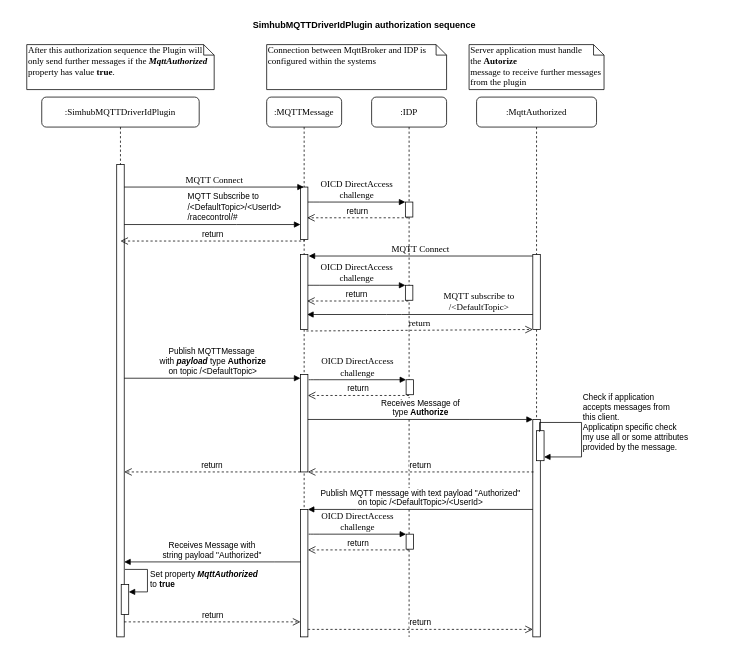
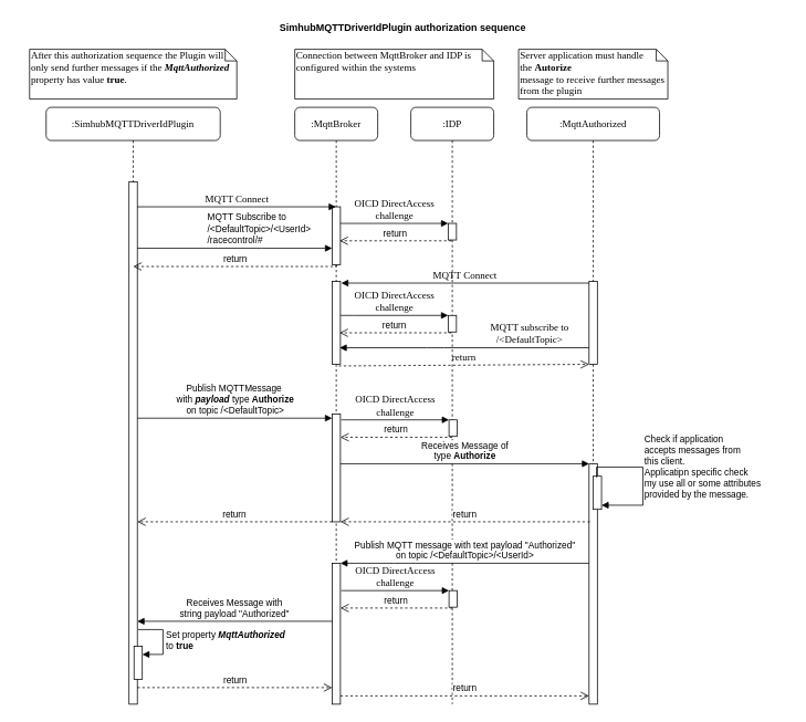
  <mxCell id="0" />
  <mxCell id="1" parent="0" />
- <mxCell id="2" value=":MQTTMessage" style="shape=umlLifeline;perimeter=lifelinePerimeter;whiteSpace=wrap;html=1;container=1;collapsible=0;recursiveResize=0;outlineConnect=0;rounded=1;shadow=0;comic=0;labelBackgroundColor=none;strokeWidth=1;fontFamily=Verdana;fontSize=12;align=center;" parent="1" vertex="1"><mxGeometry x="355" y="129" width="100" height="720" as="geometry" /></mxCell>
+ <mxCell id="2" value=":MqttBroker" style="shape=umlLifeline;perimeter=lifelinePerimeter;whiteSpace=wrap;html=1;container=1;collapsible=0;recursiveResize=0;outlineConnect=0;rounded=1;shadow=0;comic=0;labelBackgroundColor=none;strokeWidth=1;fontFamily=Verdana;fontSize=12;align=center;" parent="1" vertex="1"><mxGeometry x="355" y="129" width="100" height="720" as="geometry" /></mxCell>
  <mxCell id="3" value="" style="html=1;points=[];perimeter=orthogonalPerimeter;rounded=0;shadow=0;comic=0;labelBackgroundColor=none;strokeWidth=1;fontFamily=Verdana;fontSize=12;align=center;" parent="2" vertex="1"><mxGeometry x="45" y="120" width="10" height="70" as="geometry" /></mxCell>
  <mxCell id="4" value="" style="html=1;points=[];perimeter=orthogonalPerimeter;outlineConnect=0;targetShapes=umlLifeline;portConstraint=eastwest;newEdgeStyle={&quot;edgeStyle&quot;:&quot;elbowEdgeStyle&quot;,&quot;elbow&quot;:&quot;vertical&quot;,&quot;curved&quot;:0,&quot;rounded&quot;:0};" vertex="1" parent="2"><mxGeometry x="45" y="370" width="10" height="130" as="geometry" /></mxCell>
  <mxCell id="5" value="" style="html=1;points=[];perimeter=orthogonalPerimeter;rounded=0;shadow=0;comic=0;labelBackgroundColor=none;strokeWidth=1;fontFamily=Verdana;fontSize=12;align=center;" parent="2" vertex="1"><mxGeometry x="45" y="210" width="10" height="100" as="geometry" /></mxCell>
  <mxCell id="6" value="" style="html=1;points=[];perimeter=orthogonalPerimeter;outlineConnect=0;targetShapes=umlLifeline;portConstraint=eastwest;newEdgeStyle={&quot;edgeStyle&quot;:&quot;elbowEdgeStyle&quot;,&quot;elbow&quot;:&quot;vertical&quot;,&quot;curved&quot;:0,&quot;rounded&quot;:0};" vertex="1" parent="2"><mxGeometry x="45" y="550" width="10" height="170" as="geometry" /></mxCell>
  <mxCell id="7" value=":IDP" style="shape=umlLifeline;perimeter=lifelinePerimeter;whiteSpace=wrap;html=1;container=1;collapsible=0;recursiveResize=0;outlineConnect=0;rounded=1;shadow=0;comic=0;labelBackgroundColor=none;strokeWidth=1;fontFamily=Verdana;fontSize=12;align=center;" parent="1" vertex="1"><mxGeometry x="495" y="129" width="100" height="720" as="geometry" /></mxCell>
  <mxCell id="8" value=":MqttAuthorized" style="shape=umlLifeline;perimeter=lifelinePerimeter;whiteSpace=wrap;html=1;container=1;collapsible=0;recursiveResize=0;outlineConnect=0;rounded=1;shadow=0;comic=0;labelBackgroundColor=none;strokeWidth=1;fontFamily=Verdana;fontSize=12;align=center;" parent="1" vertex="1"><mxGeometry x="635" y="129" width="160" height="720" as="geometry" /></mxCell>
  <mxCell id="9" value="" style="html=1;points=[];perimeter=orthogonalPerimeter;outlineConnect=0;targetShapes=umlLifeline;portConstraint=eastwest;newEdgeStyle={&quot;edgeStyle&quot;:&quot;elbowEdgeStyle&quot;,&quot;elbow&quot;:&quot;vertical&quot;,&quot;curved&quot;:0,&quot;rounded&quot;:0};" vertex="1" parent="8"><mxGeometry x="75" y="210" width="10" height="100" as="geometry" /></mxCell>
  <mxCell id="10" value="" style="html=1;points=[];perimeter=orthogonalPerimeter;rounded=0;shadow=0;comic=0;labelBackgroundColor=none;strokeWidth=1;fontFamily=Verdana;fontSize=12;align=center;" parent="8" vertex="1"><mxGeometry x="75" y="430" width="10" height="290" as="geometry" /></mxCell>
  <mxCell id="11" value="" style="html=1;points=[];perimeter=orthogonalPerimeter;outlineConnect=0;targetShapes=umlLifeline;portConstraint=eastwest;newEdgeStyle={&quot;edgeStyle&quot;:&quot;elbowEdgeStyle&quot;,&quot;elbow&quot;:&quot;vertical&quot;,&quot;curved&quot;:0,&quot;rounded&quot;:0};" vertex="1" parent="8"><mxGeometry x="80" y="445" width="10" height="40" as="geometry" /></mxCell>
  <mxCell id="12" value="Check if application&lt;br&gt;accepts messages from &lt;br&gt;this client.&lt;br&gt;Applicatipn specific check&lt;br&gt;my use all or some attributes&lt;br&gt;provided by the message." style="html=1;align=left;spacingLeft=2;endArrow=block;rounded=0;edgeStyle=orthogonalEdgeStyle;curved=0;rounded=0;exitX=0.9;exitY=0.057;exitDx=0;exitDy=0;exitPerimeter=0;" edge="1" target="11" parent="8" source="10"><mxGeometry x="-0.184" relative="1" as="geometry"><mxPoint x="155" y="470" as="sourcePoint" /><Array as="points"><mxPoint x="140" y="434" /><mxPoint x="140" y="480" /></Array><mxPoint as="offset" /></mxGeometry></mxCell>
  <mxCell id="13" value=":SimhubMQTTDriverIdPlugin" style="shape=umlLifeline;perimeter=lifelinePerimeter;whiteSpace=wrap;html=1;container=1;collapsible=0;recursiveResize=0;outlineConnect=0;rounded=1;shadow=0;comic=0;labelBackgroundColor=none;strokeWidth=1;fontFamily=Verdana;fontSize=12;align=center;" parent="1" vertex="1"><mxGeometry x="55" y="129" width="210" height="720" as="geometry" /></mxCell>
  <mxCell id="14" value="" style="html=1;points=[];perimeter=orthogonalPerimeter;rounded=0;shadow=0;comic=0;labelBackgroundColor=none;strokeWidth=1;fontFamily=Verdana;fontSize=12;align=center;" parent="13" vertex="1"><mxGeometry x="100" y="90" width="10" height="630" as="geometry" /></mxCell>
  <mxCell id="15" value="" style="html=1;points=[];perimeter=orthogonalPerimeter;outlineConnect=0;targetShapes=umlLifeline;portConstraint=eastwest;newEdgeStyle={&quot;edgeStyle&quot;:&quot;elbowEdgeStyle&quot;,&quot;elbow&quot;:&quot;vertical&quot;,&quot;curved&quot;:0,&quot;rounded&quot;:0};" vertex="1" parent="13"><mxGeometry x="106" y="650" width="10" height="40" as="geometry" /></mxCell>
  <mxCell id="16" value="Set property &lt;b&gt;&lt;i&gt;MqttAuthorized&lt;/i&gt;&lt;/b&gt;&lt;br&gt;to &lt;b&gt;true&lt;/b&gt;" style="html=1;align=left;spacingLeft=2;endArrow=block;rounded=0;edgeStyle=orthogonalEdgeStyle;curved=0;rounded=0;" edge="1" target="15" parent="13"><mxGeometry relative="1" as="geometry"><mxPoint x="111" y="630" as="sourcePoint" /><Array as="points"><mxPoint x="141" y="660" /></Array></mxGeometry></mxCell>
  <mxCell id="17" value="" style="html=1;points=[];perimeter=orthogonalPerimeter;rounded=0;shadow=0;comic=0;labelBackgroundColor=none;strokeWidth=1;fontFamily=Verdana;fontSize=12;align=center;" parent="1" vertex="1"><mxGeometry x="540" y="269" width="10" height="20" as="geometry" /></mxCell>
  <mxCell id="18" value="OICD DirectAccess&lt;br&gt;challenge" style="html=1;verticalAlign=bottom;endArrow=block;labelBackgroundColor=none;fontFamily=Verdana;fontSize=12;edgeStyle=elbowEdgeStyle;elbow=vertical;" parent="1" source="3" target="17" edge="1"><mxGeometry relative="1" as="geometry"><mxPoint x="465" y="269" as="sourcePoint" /><Array as="points"><mxPoint x="415" y="269" /></Array></mxGeometry></mxCell>
  <mxCell id="19" value="MQTT Connect" style="html=1;verticalAlign=bottom;endArrow=block;labelBackgroundColor=none;fontFamily=Verdana;fontSize=12;entryX=1.1;entryY=0.02;entryDx=0;entryDy=0;entryPerimeter=0;" parent="1" source="9" target="5" edge="1"><mxGeometry relative="1" as="geometry"><mxPoint x="885" y="389" as="sourcePoint" /><mxPoint x="960" y="509" as="targetPoint" /></mxGeometry></mxCell>
  <mxCell id="20" value="return" style="html=1;verticalAlign=bottom;endArrow=open;dashed=1;endSize=8;labelBackgroundColor=none;fontFamily=Verdana;fontSize=12;exitX=0.8;exitY=1.02;exitDx=0;exitDy=0;exitPerimeter=0;" parent="1" source="5" target="9" edge="1"><mxGeometry relative="1" as="geometry"><mxPoint x="865" y="479" as="targetPoint" /><mxPoint x="960" y="537.5" as="sourcePoint" /></mxGeometry></mxCell>
  <mxCell id="21" value="MQTT subscribe to&lt;br&gt;/&amp;lt;DefaultTopic&amp;gt;" style="html=1;verticalAlign=bottom;endArrow=block;labelBackgroundColor=none;fontFamily=Verdana;fontSize=12;edgeStyle=elbowEdgeStyle;elbow=vertical;" parent="1" source="9" edge="1"><mxGeometry x="-0.521" relative="1" as="geometry"><mxPoint x="755" y="599" as="sourcePoint" /><mxPoint x="409" y="419" as="targetPoint" /><Array as="points"><mxPoint x="525" y="419" /><mxPoint x="615" y="439" /></Array><mxPoint as="offset" /></mxGeometry></mxCell>
  <mxCell id="22" value="MQTT Connect" style="html=1;verticalAlign=bottom;endArrow=block;labelBackgroundColor=none;fontFamily=Verdana;fontSize=12;edgeStyle=elbowEdgeStyle;elbow=vertical;" parent="1" source="14" target="2" edge="1"><mxGeometry x="-0.002" relative="1" as="geometry"><mxPoint x="175" y="239" as="sourcePoint" /><mxPoint x="240" y="229" as="targetPoint" /><Array as="points"><mxPoint x="295" y="249" /></Array><mxPoint as="offset" /></mxGeometry></mxCell>
  <mxCell id="23" value="After this authorization sequence the Plugin will only send further messages if the &lt;b&gt;&lt;i&gt;MqttAuthorized&lt;/i&gt;&lt;/b&gt; property has value &lt;b&gt;true&lt;/b&gt;." style="shape=note;whiteSpace=wrap;html=1;size=14;verticalAlign=top;align=left;spacingTop=-6;rounded=0;shadow=0;comic=0;labelBackgroundColor=none;strokeWidth=1;fontFamily=Verdana;fontSize=12" parent="1" vertex="1"><mxGeometry x="35" y="59" width="250" height="60" as="geometry" /></mxCell>
  <mxCell id="24" value="Connection between MqttBroker and IDP is configured within the systems" style="shape=note;whiteSpace=wrap;html=1;size=14;verticalAlign=top;align=left;spacingTop=-6;rounded=0;shadow=0;comic=0;labelBackgroundColor=none;strokeWidth=1;fontFamily=Verdana;fontSize=12" parent="1" vertex="1"><mxGeometry x="355" y="59" width="240" height="60" as="geometry" /></mxCell>
  <mxCell id="25" value="Server application must handle the&amp;nbsp;&lt;b&gt;Autorize&amp;nbsp;&lt;br&gt;&lt;/b&gt;message to receive further messages from the plugin" style="shape=note;whiteSpace=wrap;html=1;size=14;verticalAlign=top;align=left;spacingTop=-6;rounded=0;shadow=0;comic=0;labelBackgroundColor=none;strokeWidth=1;fontFamily=Verdana;fontSize=12" parent="1" vertex="1"><mxGeometry x="625" y="59" width="180" height="60" as="geometry" /></mxCell>
  <mxCell id="26" value="return" style="html=1;verticalAlign=bottom;endArrow=open;dashed=1;endSize=8;edgeStyle=elbowEdgeStyle;elbow=vertical;curved=0;rounded=0;exitX=0.4;exitY=1.05;exitDx=0;exitDy=0;exitPerimeter=0;" edge="1" parent="1" source="17"><mxGeometry relative="1" as="geometry"><mxPoint x="505" y="289" as="sourcePoint" /><mxPoint x="409" y="290" as="targetPoint" /><Array as="points"><mxPoint x="445" y="290" /></Array></mxGeometry></mxCell>
  <mxCell id="27" value="MQTT Subscribe to&lt;br&gt;/&amp;lt;DefaultTopic&amp;gt;/&amp;lt;UserId&amp;gt;&lt;br&gt;/racecontrol/#" style="html=1;verticalAlign=bottom;endArrow=block;edgeStyle=elbowEdgeStyle;elbow=vertical;curved=0;rounded=0;align=left;" edge="1" parent="1" source="14" target="3"><mxGeometry x="-0.291" y="1" width="80" relative="1" as="geometry"><mxPoint x="111" y="299" as="sourcePoint" /><mxPoint x="315" y="319" as="targetPoint" /><Array as="points"><mxPoint x="315" y="299" /><mxPoint x="305" y="310" /><mxPoint x="295" y="289" /><mxPoint x="335" y="319" /><mxPoint x="295" y="309" /></Array><mxPoint as="offset" /></mxGeometry></mxCell>
  <mxCell id="28" value="return" style="html=1;verticalAlign=bottom;endArrow=open;dashed=1;endSize=8;edgeStyle=elbowEdgeStyle;elbow=vertical;curved=0;rounded=0;" edge="1" parent="1" source="3"><mxGeometry relative="1" as="geometry"><mxPoint x="375" y="349" as="sourcePoint" /><mxPoint x="160" y="321" as="targetPoint" /><Array as="points"><mxPoint x="275" y="321" /><mxPoint x="295" y="319" /></Array><mxPoint as="offset" /></mxGeometry></mxCell>
  <mxCell id="29" value="Publish MQTTMessage&amp;nbsp;&lt;br&gt;with &lt;b&gt;&lt;i&gt;payload&lt;/i&gt;&lt;/b&gt; type &lt;b&gt;Authorize&lt;/b&gt;&lt;br&gt;on topic /&amp;lt;DefaultTopic&amp;gt;" style="html=1;verticalAlign=bottom;endArrow=block;edgeStyle=elbowEdgeStyle;elbow=vertical;curved=0;rounded=0;" edge="1" parent="1" source="14" target="4"><mxGeometry width="80" relative="1" as="geometry"><mxPoint x="115" y="504" as="sourcePoint" /><mxPoint x="395" y="504" as="targetPoint" /><Array as="points"><mxPoint x="285" y="504" /></Array></mxGeometry></mxCell>
  <mxCell id="30" value="" style="html=1;points=[];perimeter=orthogonalPerimeter;rounded=0;shadow=0;comic=0;labelBackgroundColor=none;strokeWidth=1;fontFamily=Verdana;fontSize=12;align=center;" vertex="1" parent="1"><mxGeometry x="540" y="380" width="10" height="20" as="geometry" /></mxCell>
  <mxCell id="31" value="OICD DirectAccess&lt;br&gt;challenge" style="html=1;verticalAlign=bottom;endArrow=block;labelBackgroundColor=none;fontFamily=Verdana;fontSize=12;edgeStyle=elbowEdgeStyle;elbow=vertical;" edge="1" parent="1" target="30"><mxGeometry relative="1" as="geometry"><mxPoint x="410" y="380" as="sourcePoint" /><Array as="points"><mxPoint x="415" y="380" /></Array></mxGeometry></mxCell>
  <mxCell id="32" value="return" style="html=1;verticalAlign=bottom;endArrow=open;dashed=1;endSize=8;edgeStyle=elbowEdgeStyle;elbow=vertical;curved=0;rounded=0;exitX=0.4;exitY=1.05;exitDx=0;exitDy=0;exitPerimeter=0;" edge="1" parent="1" source="30"><mxGeometry x="0.022" relative="1" as="geometry"><mxPoint x="505" y="400" as="sourcePoint" /><mxPoint x="409" y="401" as="targetPoint" /><Array as="points"><mxPoint x="445" y="401" /></Array><mxPoint as="offset" /></mxGeometry></mxCell>
  <mxCell id="33" value="" style="html=1;points=[];perimeter=orthogonalPerimeter;rounded=0;shadow=0;comic=0;labelBackgroundColor=none;strokeWidth=1;fontFamily=Verdana;fontSize=12;align=center;" vertex="1" parent="1"><mxGeometry x="541" y="506" width="10" height="20" as="geometry" /></mxCell>
  <mxCell id="34" value="OICD DirectAccess&lt;br&gt;challenge" style="html=1;verticalAlign=bottom;endArrow=block;labelBackgroundColor=none;fontFamily=Verdana;fontSize=12;edgeStyle=elbowEdgeStyle;elbow=vertical;" edge="1" target="33" parent="1"><mxGeometry relative="1" as="geometry"><mxPoint x="411" y="506" as="sourcePoint" /><Array as="points"><mxPoint x="416" y="506" /></Array></mxGeometry></mxCell>
  <mxCell id="35" value="return" style="html=1;verticalAlign=bottom;endArrow=open;dashed=1;endSize=8;edgeStyle=elbowEdgeStyle;elbow=vertical;curved=0;rounded=0;exitX=0.4;exitY=1.05;exitDx=0;exitDy=0;exitPerimeter=0;" edge="1" source="33" parent="1"><mxGeometry relative="1" as="geometry"><mxPoint x="506" y="526" as="sourcePoint" /><mxPoint x="410" y="527" as="targetPoint" /><Array as="points"><mxPoint x="446" y="527" /></Array></mxGeometry></mxCell>
  <mxCell id="36" value="Receives Message of&lt;br&gt;type &lt;b&gt;Authorize&lt;/b&gt;" style="html=1;verticalAlign=bottom;endArrow=block;edgeStyle=elbowEdgeStyle;elbow=vertical;curved=0;rounded=0;" edge="1" parent="1" source="4" target="10"><mxGeometry width="80" relative="1" as="geometry"><mxPoint x="465" y="499" as="sourcePoint" /><mxPoint x="545" y="499" as="targetPoint" /><Array as="points"><mxPoint x="625" y="559" /><mxPoint x="435" y="549" /></Array></mxGeometry></mxCell>
  <mxCell id="37" value="return" style="html=1;verticalAlign=bottom;endArrow=open;dashed=1;endSize=8;edgeStyle=elbowEdgeStyle;elbow=vertical;curved=0;rounded=0;" edge="1" parent="1" target="4"><mxGeometry relative="1" as="geometry"><mxPoint x="711" y="629" as="sourcePoint" /><mxPoint x="465" y="459" as="targetPoint" /><Array as="points"><mxPoint x="695" y="629" /></Array></mxGeometry></mxCell>
  <mxCell id="38" value="return" style="html=1;verticalAlign=bottom;endArrow=open;dashed=1;endSize=8;edgeStyle=elbowEdgeStyle;elbow=vertical;curved=0;rounded=0;" edge="1" parent="1" source="4" target="14"><mxGeometry relative="1" as="geometry"><mxPoint x="397" y="629" as="sourcePoint" /><mxPoint x="105" y="631" as="targetPoint" /><Array as="points"><mxPoint x="285" y="629" /><mxPoint x="397" y="649" /><mxPoint x="287" y="629" /></Array><mxPoint as="offset" /></mxGeometry></mxCell>
  <mxCell id="39" value="Publish MQTT message with text payload &quot;Authorized&quot;&lt;br&gt;on topic /&amp;lt;DefaultTopic&amp;gt;/&amp;lt;UserId&amp;gt;" style="html=1;verticalAlign=bottom;endArrow=block;edgeStyle=elbowEdgeStyle;elbow=vertical;curved=0;rounded=0;" edge="1" parent="1" source="10" target="6"><mxGeometry width="80" relative="1" as="geometry"><mxPoint x="465" y="459" as="sourcePoint" /><mxPoint x="545" y="459" as="targetPoint" /><Array as="points"><mxPoint x="475" y="679" /></Array></mxGeometry></mxCell>
  <mxCell id="40" value="" style="html=1;points=[];perimeter=orthogonalPerimeter;rounded=0;shadow=0;comic=0;labelBackgroundColor=none;strokeWidth=1;fontFamily=Verdana;fontSize=12;align=center;" vertex="1" parent="1"><mxGeometry x="541" y="712" width="10" height="20" as="geometry" /></mxCell>
  <mxCell id="41" value="OICD DirectAccess&lt;br&gt;challenge" style="html=1;verticalAlign=bottom;endArrow=block;labelBackgroundColor=none;fontFamily=Verdana;fontSize=12;edgeStyle=elbowEdgeStyle;elbow=vertical;" edge="1" target="40" parent="1"><mxGeometry relative="1" as="geometry"><mxPoint x="411" y="712" as="sourcePoint" /><Array as="points"><mxPoint x="416" y="712" /></Array></mxGeometry></mxCell>
  <mxCell id="42" value="return" style="html=1;verticalAlign=bottom;endArrow=open;dashed=1;endSize=8;edgeStyle=elbowEdgeStyle;elbow=vertical;curved=0;rounded=0;exitX=0.4;exitY=1.05;exitDx=0;exitDy=0;exitPerimeter=0;" edge="1" source="40" parent="1"><mxGeometry relative="1" as="geometry"><mxPoint x="506" y="732" as="sourcePoint" /><mxPoint x="410" y="733" as="targetPoint" /><Array as="points"><mxPoint x="446" y="733" /></Array></mxGeometry></mxCell>
  <mxCell id="43" value="Receives Message with&lt;br&gt;string payload &quot;Authorized&quot;" style="html=1;verticalAlign=bottom;endArrow=block;edgeStyle=elbowEdgeStyle;elbow=vertical;curved=0;rounded=0;" edge="1" parent="1" source="6" target="14"><mxGeometry width="80" relative="1" as="geometry"><mxPoint x="420" y="569" as="sourcePoint" /><mxPoint x="720" y="569" as="targetPoint" /><Array as="points"><mxPoint x="365" y="749" /><mxPoint x="325" y="719" /><mxPoint x="445" y="559" /></Array></mxGeometry></mxCell>
  <mxCell id="44" value="return" style="html=1;verticalAlign=bottom;endArrow=open;dashed=1;endSize=8;edgeStyle=elbowEdgeStyle;elbow=vertical;curved=0;rounded=0;" edge="1" parent="1" source="14" target="6"><mxGeometry relative="1" as="geometry"><mxPoint x="545" y="439" as="sourcePoint" /><mxPoint x="465" y="439" as="targetPoint" /><Array as="points"><mxPoint x="365" y="829" /></Array></mxGeometry></mxCell>
  <mxCell id="45" value="return" style="html=1;verticalAlign=bottom;endArrow=open;dashed=1;endSize=8;edgeStyle=elbowEdgeStyle;elbow=vertical;curved=0;rounded=0;" edge="1" parent="1" source="6" target="10"><mxGeometry relative="1" as="geometry"><mxPoint x="175" y="839" as="sourcePoint" /><mxPoint x="410" y="839" as="targetPoint" /><Array as="points"><mxPoint x="505" y="839" /></Array></mxGeometry></mxCell>
  <mxCell id="46" value="SimhubMQTTDriverIdPlugin authorization sequence" style="text;align=center;fontStyle=1;verticalAlign=middle;spacingLeft=3;spacingRight=3;strokeColor=none;rotatable=0;points=[[0,0.5],[1,0.5]];portConstraint=eastwest;html=1;" vertex="1" parent="1"><mxGeometry x="20" y="20" width="930" height="26" as="geometry" /></mxCell>
